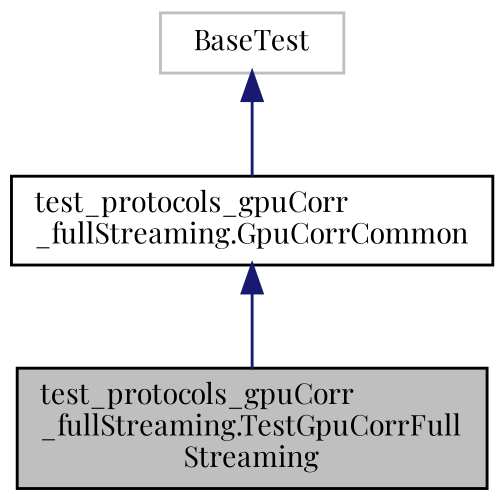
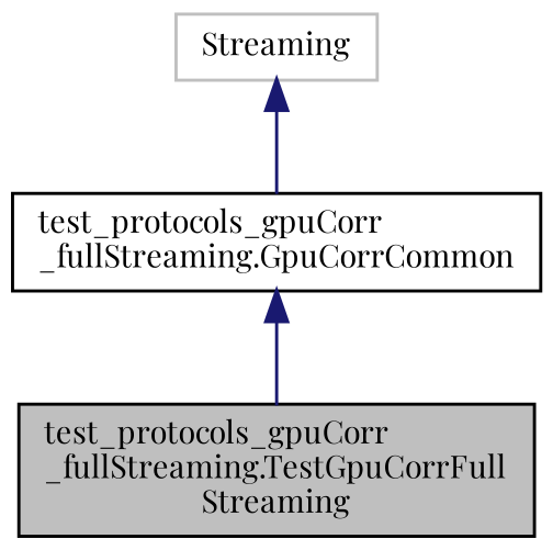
  digraph {
    fontname="Playfair Display"
    node [color=black fillcolor=white fontname="Playfair Display" fontsize=10 shape=record style=filled]
    edge [color=midnightblue dir=back fontname="Playfair Display" fontsize=10 labelfontname=Helvetica labelfontsize=10 style=solid]
    n1 [fillcolor=grey75 fontcolor=black height=0.2 label="test_protocols_gpuCorr\l_fullStreaming.TestGpuCorrFull\lStreaming" width=0.4]
    n2 [height=0.2 label="test_protocols_gpuCorr\l_fullStreaming.GpuCorrCommon" width=0.4]
-   n3 [color=grey75 height=0.2 label=BaseTest width=0.4]
+   n3 [color=grey75 height=0.2 label=Streaming width=0.4]
    n2 -> n1
    n3 -> n2
  }
